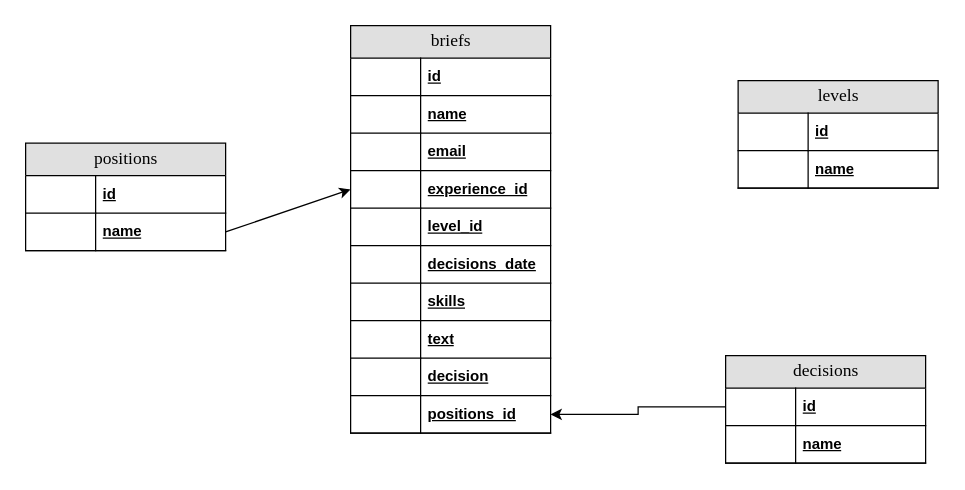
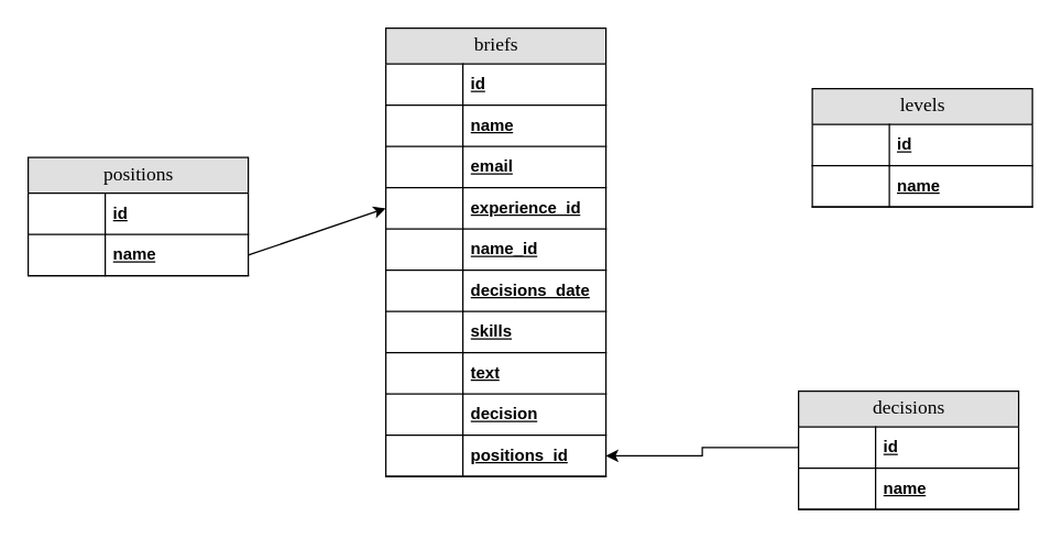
  <mxCell id="0" />
  <mxCell id="1" parent="0" />
  <mxCell id="2" value="levels" style="swimlane;html=1;fontStyle=0;childLayout=stackLayout;horizontal=1;startSize=26;fillColor=#e0e0e0;horizontalStack=0;resizeParent=1;resizeLast=0;collapsible=1;marginBottom=0;swimlaneFillColor=#ffffff;align=center;rounded=0;shadow=0;comic=0;labelBackgroundColor=none;strokeWidth=1;fontFamily=Verdana;fontSize=14" parent="1" vertex="1"><mxGeometry x="590" y="64" width="160" height="86" as="geometry" /></mxCell>
  <mxCell id="3" value="id" style="shape=partialRectangle;top=0;left=0;right=0;bottom=1;html=1;align=left;verticalAlign=middle;fillColor=none;spacingLeft=60;spacingRight=4;whiteSpace=wrap;overflow=hidden;rotatable=0;points=[[0,0.5],[1,0.5]];portConstraint=eastwest;dropTarget=0;fontStyle=5;" vertex="1" parent="2"><mxGeometry y="26" width="160" height="30" as="geometry" /></mxCell>
  <mxCell id="4" value="" style="shape=partialRectangle;fontStyle=1;top=0;left=0;bottom=0;html=1;fillColor=none;align=left;verticalAlign=middle;spacingLeft=4;spacingRight=4;whiteSpace=wrap;overflow=hidden;rotatable=0;points=[];portConstraint=eastwest;part=1;" vertex="1" connectable="0" parent="3"><mxGeometry width="56" height="30" as="geometry" /></mxCell>
  <mxCell id="5" value="name" style="shape=partialRectangle;top=0;left=0;right=0;bottom=1;html=1;align=left;verticalAlign=middle;fillColor=none;spacingLeft=60;spacingRight=4;whiteSpace=wrap;overflow=hidden;rotatable=0;points=[[0,0.5],[1,0.5]];portConstraint=eastwest;dropTarget=0;fontStyle=5;" vertex="1" parent="2"><mxGeometry y="56" width="160" height="30" as="geometry" /></mxCell>
  <mxCell id="6" value="" style="shape=partialRectangle;fontStyle=1;top=0;left=0;bottom=0;html=1;fillColor=none;align=left;verticalAlign=middle;spacingLeft=4;spacingRight=4;whiteSpace=wrap;overflow=hidden;rotatable=0;points=[];portConstraint=eastwest;part=1;" vertex="1" connectable="0" parent="5"><mxGeometry width="56" height="30" as="geometry" /></mxCell>
  <mxCell id="7" value="decisions" style="swimlane;html=1;fontStyle=0;childLayout=stackLayout;horizontal=1;startSize=26;fillColor=#e0e0e0;horizontalStack=0;resizeParent=1;resizeLast=0;collapsible=1;marginBottom=0;swimlaneFillColor=#ffffff;align=center;rounded=0;shadow=0;comic=0;labelBackgroundColor=none;strokeWidth=1;fontFamily=Verdana;fontSize=14" vertex="1" parent="1"><mxGeometry x="580" y="284" width="160" height="86" as="geometry" /></mxCell>
  <mxCell id="8" value="id" style="shape=partialRectangle;top=0;left=0;right=0;bottom=1;html=1;align=left;verticalAlign=middle;fillColor=none;spacingLeft=60;spacingRight=4;whiteSpace=wrap;overflow=hidden;rotatable=0;points=[[0,0.5],[1,0.5]];portConstraint=eastwest;dropTarget=0;fontStyle=5;" vertex="1" parent="7"><mxGeometry y="26" width="160" height="30" as="geometry" /></mxCell>
  <mxCell id="9" value="" style="shape=partialRectangle;fontStyle=1;top=0;left=0;bottom=0;html=1;fillColor=none;align=left;verticalAlign=middle;spacingLeft=4;spacingRight=4;whiteSpace=wrap;overflow=hidden;rotatable=0;points=[];portConstraint=eastwest;part=1;" vertex="1" connectable="0" parent="8"><mxGeometry width="56" height="30" as="geometry" /></mxCell>
  <mxCell id="10" value="name" style="shape=partialRectangle;top=0;left=0;right=0;bottom=1;html=1;align=left;verticalAlign=middle;fillColor=none;spacingLeft=60;spacingRight=4;whiteSpace=wrap;overflow=hidden;rotatable=0;points=[[0,0.5],[1,0.5]];portConstraint=eastwest;dropTarget=0;fontStyle=5;" vertex="1" parent="7"><mxGeometry y="56" width="160" height="30" as="geometry" /></mxCell>
  <mxCell id="11" value="" style="shape=partialRectangle;fontStyle=1;top=0;left=0;bottom=0;html=1;fillColor=none;align=left;verticalAlign=middle;spacingLeft=4;spacingRight=4;whiteSpace=wrap;overflow=hidden;rotatable=0;points=[];portConstraint=eastwest;part=1;" vertex="1" connectable="0" parent="10"><mxGeometry width="56" height="30" as="geometry" /></mxCell>
  <mxCell id="12" value="positions" style="swimlane;html=1;fontStyle=0;childLayout=stackLayout;horizontal=1;startSize=26;fillColor=#e0e0e0;horizontalStack=0;resizeParent=1;resizeLast=0;collapsible=1;marginBottom=0;swimlaneFillColor=#ffffff;align=center;rounded=0;shadow=0;comic=0;labelBackgroundColor=none;strokeWidth=1;fontFamily=Verdana;fontSize=14" vertex="1" parent="1"><mxGeometry x="20" y="114" width="160" height="86" as="geometry" /></mxCell>
  <mxCell id="13" value="id" style="shape=partialRectangle;top=0;left=0;right=0;bottom=1;html=1;align=left;verticalAlign=middle;fillColor=none;spacingLeft=60;spacingRight=4;whiteSpace=wrap;overflow=hidden;rotatable=0;points=[[0,0.5],[1,0.5]];portConstraint=eastwest;dropTarget=0;fontStyle=5;" vertex="1" parent="12"><mxGeometry y="26" width="160" height="30" as="geometry" /></mxCell>
  <mxCell id="14" value="" style="shape=partialRectangle;fontStyle=1;top=0;left=0;bottom=0;html=1;fillColor=none;align=left;verticalAlign=middle;spacingLeft=4;spacingRight=4;whiteSpace=wrap;overflow=hidden;rotatable=0;points=[];portConstraint=eastwest;part=1;" vertex="1" connectable="0" parent="13"><mxGeometry width="56" height="30" as="geometry" /></mxCell>
  <mxCell id="15" value="name" style="shape=partialRectangle;top=0;left=0;right=0;bottom=1;html=1;align=left;verticalAlign=middle;fillColor=none;spacingLeft=60;spacingRight=4;whiteSpace=wrap;overflow=hidden;rotatable=0;points=[[0,0.5],[1,0.5]];portConstraint=eastwest;dropTarget=0;fontStyle=5;" vertex="1" parent="12"><mxGeometry y="56" width="160" height="30" as="geometry" /></mxCell>
  <mxCell id="16" value="" style="shape=partialRectangle;fontStyle=1;top=0;left=0;bottom=0;html=1;fillColor=none;align=left;verticalAlign=middle;spacingLeft=4;spacingRight=4;whiteSpace=wrap;overflow=hidden;rotatable=0;points=[];portConstraint=eastwest;part=1;" vertex="1" connectable="0" parent="15"><mxGeometry width="56" height="30" as="geometry" /></mxCell>
  <mxCell id="17" value="briefs" style="swimlane;html=1;fontStyle=0;childLayout=stackLayout;horizontal=1;startSize=26;fillColor=#e0e0e0;horizontalStack=0;resizeParent=1;resizeLast=0;collapsible=1;marginBottom=0;swimlaneFillColor=#ffffff;align=center;rounded=0;shadow=0;comic=0;labelBackgroundColor=none;strokeWidth=1;fontFamily=Verdana;fontSize=14" vertex="1" parent="1"><mxGeometry x="280" y="20" width="160" height="326" as="geometry" /></mxCell>
  <mxCell id="18" value="id" style="shape=partialRectangle;top=0;left=0;right=0;bottom=1;html=1;align=left;verticalAlign=middle;fillColor=none;spacingLeft=60;spacingRight=4;whiteSpace=wrap;overflow=hidden;rotatable=0;points=[[0,0.5],[1,0.5]];portConstraint=eastwest;dropTarget=0;fontStyle=5;" vertex="1" parent="17"><mxGeometry y="26" width="160" height="30" as="geometry" /></mxCell>
  <mxCell id="19" value="" style="shape=partialRectangle;fontStyle=1;top=0;left=0;bottom=0;html=1;fillColor=none;align=left;verticalAlign=middle;spacingLeft=4;spacingRight=4;whiteSpace=wrap;overflow=hidden;rotatable=0;points=[];portConstraint=eastwest;part=1;" vertex="1" connectable="0" parent="18"><mxGeometry width="56" height="30" as="geometry" /></mxCell>
  <mxCell id="20" value="name" style="shape=partialRectangle;top=0;left=0;right=0;bottom=1;html=1;align=left;verticalAlign=middle;fillColor=none;spacingLeft=60;spacingRight=4;whiteSpace=wrap;overflow=hidden;rotatable=0;points=[[0,0.5],[1,0.5]];portConstraint=eastwest;dropTarget=0;fontStyle=5;" vertex="1" parent="17"><mxGeometry y="56" width="160" height="30" as="geometry" /></mxCell>
  <mxCell id="21" value="" style="shape=partialRectangle;fontStyle=1;top=0;left=0;bottom=0;html=1;fillColor=none;align=left;verticalAlign=middle;spacingLeft=4;spacingRight=4;whiteSpace=wrap;overflow=hidden;rotatable=0;points=[];portConstraint=eastwest;part=1;" vertex="1" connectable="0" parent="20"><mxGeometry width="56" height="30" as="geometry" /></mxCell>
  <mxCell id="22" value="email" style="shape=partialRectangle;top=0;left=0;right=0;bottom=1;html=1;align=left;verticalAlign=middle;fillColor=none;spacingLeft=60;spacingRight=4;whiteSpace=wrap;overflow=hidden;rotatable=0;points=[[0,0.5],[1,0.5]];portConstraint=eastwest;dropTarget=0;fontStyle=5;" vertex="1" parent="17"><mxGeometry y="86" width="160" height="30" as="geometry" /></mxCell>
  <mxCell id="23" value="" style="shape=partialRectangle;fontStyle=1;top=0;left=0;bottom=0;html=1;fillColor=none;align=left;verticalAlign=middle;spacingLeft=4;spacingRight=4;whiteSpace=wrap;overflow=hidden;rotatable=0;points=[];portConstraint=eastwest;part=1;" vertex="1" connectable="0" parent="22"><mxGeometry width="56" height="30" as="geometry" /></mxCell>
  <mxCell id="24" value="experience_id" style="shape=partialRectangle;top=0;left=0;right=0;bottom=1;html=1;align=left;verticalAlign=middle;fillColor=none;spacingLeft=60;spacingRight=4;whiteSpace=wrap;overflow=hidden;rotatable=0;points=[[0,0.5],[1,0.5]];portConstraint=eastwest;dropTarget=0;fontStyle=5;" vertex="1" parent="17"><mxGeometry y="116" width="160" height="30" as="geometry" /></mxCell>
  <mxCell id="25" value="" style="shape=partialRectangle;fontStyle=1;top=0;left=0;bottom=0;html=1;fillColor=none;align=left;verticalAlign=middle;spacingLeft=4;spacingRight=4;whiteSpace=wrap;overflow=hidden;rotatable=0;points=[];portConstraint=eastwest;part=1;" vertex="1" connectable="0" parent="24"><mxGeometry width="56" height="30" as="geometry" /></mxCell>
- <mxCell id="26" value="level_id" style="shape=partialRectangle;top=0;left=0;right=0;bottom=1;html=1;align=left;verticalAlign=middle;fillColor=none;spacingLeft=60;spacingRight=4;whiteSpace=wrap;overflow=hidden;rotatable=0;points=[[0,0.5],[1,0.5]];portConstraint=eastwest;dropTarget=0;fontStyle=5;" vertex="1" parent="17"><mxGeometry y="146" width="160" height="30" as="geometry" /></mxCell>
+ <mxCell id="26" value="name_id" style="shape=partialRectangle;top=0;left=0;right=0;bottom=1;html=1;align=left;verticalAlign=middle;fillColor=none;spacingLeft=60;spacingRight=4;whiteSpace=wrap;overflow=hidden;rotatable=0;points=[[0,0.5],[1,0.5]];portConstraint=eastwest;dropTarget=0;fontStyle=5;" vertex="1" parent="17"><mxGeometry y="146" width="160" height="30" as="geometry" /></mxCell>
  <mxCell id="27" value="" style="shape=partialRectangle;fontStyle=1;top=0;left=0;bottom=0;html=1;fillColor=none;align=left;verticalAlign=middle;spacingLeft=4;spacingRight=4;whiteSpace=wrap;overflow=hidden;rotatable=0;points=[];portConstraint=eastwest;part=1;" vertex="1" connectable="0" parent="26"><mxGeometry width="56" height="30" as="geometry" /></mxCell>
  <mxCell id="28" value="decisions_date" style="shape=partialRectangle;top=0;left=0;right=0;bottom=1;html=1;align=left;verticalAlign=middle;fillColor=none;spacingLeft=60;spacingRight=4;whiteSpace=wrap;overflow=hidden;rotatable=0;points=[[0,0.5],[1,0.5]];portConstraint=eastwest;dropTarget=0;fontStyle=5;" vertex="1" parent="17"><mxGeometry y="176" width="160" height="30" as="geometry" /></mxCell>
  <mxCell id="29" value="" style="shape=partialRectangle;fontStyle=1;top=0;left=0;bottom=0;html=1;fillColor=none;align=left;verticalAlign=middle;spacingLeft=4;spacingRight=4;whiteSpace=wrap;overflow=hidden;rotatable=0;points=[];portConstraint=eastwest;part=1;" vertex="1" connectable="0" parent="28"><mxGeometry width="56" height="30" as="geometry" /></mxCell>
  <mxCell id="30" value="skills" style="shape=partialRectangle;top=0;left=0;right=0;bottom=1;html=1;align=left;verticalAlign=middle;fillColor=none;spacingLeft=60;spacingRight=4;whiteSpace=wrap;overflow=hidden;rotatable=0;points=[[0,0.5],[1,0.5]];portConstraint=eastwest;dropTarget=0;fontStyle=5;" vertex="1" parent="17"><mxGeometry y="206" width="160" height="30" as="geometry" /></mxCell>
  <mxCell id="31" value="" style="shape=partialRectangle;fontStyle=1;top=0;left=0;bottom=0;html=1;fillColor=none;align=left;verticalAlign=middle;spacingLeft=4;spacingRight=4;whiteSpace=wrap;overflow=hidden;rotatable=0;points=[];portConstraint=eastwest;part=1;" vertex="1" connectable="0" parent="30"><mxGeometry width="56" height="30" as="geometry" /></mxCell>
  <mxCell id="32" value="text" style="shape=partialRectangle;top=0;left=0;right=0;bottom=1;html=1;align=left;verticalAlign=middle;fillColor=none;spacingLeft=60;spacingRight=4;whiteSpace=wrap;overflow=hidden;rotatable=0;points=[[0,0.5],[1,0.5]];portConstraint=eastwest;dropTarget=0;fontStyle=5;" vertex="1" parent="17"><mxGeometry y="236" width="160" height="30" as="geometry" /></mxCell>
  <mxCell id="33" value="" style="shape=partialRectangle;fontStyle=1;top=0;left=0;bottom=0;html=1;fillColor=none;align=left;verticalAlign=middle;spacingLeft=4;spacingRight=4;whiteSpace=wrap;overflow=hidden;rotatable=0;points=[];portConstraint=eastwest;part=1;" vertex="1" connectable="0" parent="32"><mxGeometry width="56" height="30" as="geometry" /></mxCell>
  <mxCell id="34" value="decision" style="shape=partialRectangle;top=0;left=0;right=0;bottom=1;html=1;align=left;verticalAlign=middle;fillColor=none;spacingLeft=60;spacingRight=4;whiteSpace=wrap;overflow=hidden;rotatable=0;points=[[0,0.5],[1,0.5]];portConstraint=eastwest;dropTarget=0;fontStyle=5;" vertex="1" parent="17"><mxGeometry y="266" width="160" height="30" as="geometry" /></mxCell>
  <mxCell id="35" value="" style="shape=partialRectangle;fontStyle=1;top=0;left=0;bottom=0;html=1;fillColor=none;align=left;verticalAlign=middle;spacingLeft=4;spacingRight=4;whiteSpace=wrap;overflow=hidden;rotatable=0;points=[];portConstraint=eastwest;part=1;" vertex="1" connectable="0" parent="34"><mxGeometry width="56" height="30" as="geometry" /></mxCell>
  <mxCell id="36" value="positions_id" style="shape=partialRectangle;top=0;left=0;right=0;bottom=1;html=1;align=left;verticalAlign=middle;fillColor=none;spacingLeft=60;spacingRight=4;whiteSpace=wrap;overflow=hidden;rotatable=0;points=[[0,0.5],[1,0.5]];portConstraint=eastwest;dropTarget=0;fontStyle=5;" vertex="1" parent="17"><mxGeometry y="296" width="160" height="30" as="geometry" /></mxCell>
  <mxCell id="37" value="" style="shape=partialRectangle;fontStyle=1;top=0;left=0;bottom=0;html=1;fillColor=none;align=left;verticalAlign=middle;spacingLeft=4;spacingRight=4;whiteSpace=wrap;overflow=hidden;rotatable=0;points=[];portConstraint=eastwest;part=1;" vertex="1" connectable="0" parent="36"><mxGeometry width="56" height="30" as="geometry" /></mxCell>
  <mxCell id="38" value="" style="edgeStyle=orthogonalEdgeStyle;rounded=0;orthogonalLoop=1;jettySize=auto;html=1;entryX=1;entryY=0.5;entryDx=0;entryDy=0;exitX=0;exitY=0.5;exitDx=0;exitDy=0;" edge="1" parent="1" source="8" target="36"><mxGeometry relative="1" as="geometry"><mxPoint x="590" y="284" as="sourcePoint" /><mxPoint x="440" y="360" as="targetPoint" /></mxGeometry></mxCell>
  <mxCell id="39" style="edgeStyle=none;rounded=0;orthogonalLoop=1;jettySize=auto;html=1;exitX=1;exitY=0.5;exitDx=0;exitDy=0;entryX=0;entryY=0.5;entryDx=0;entryDy=0;" edge="1" parent="1" source="15" target="24"><mxGeometry relative="1" as="geometry" /></mxCell>
